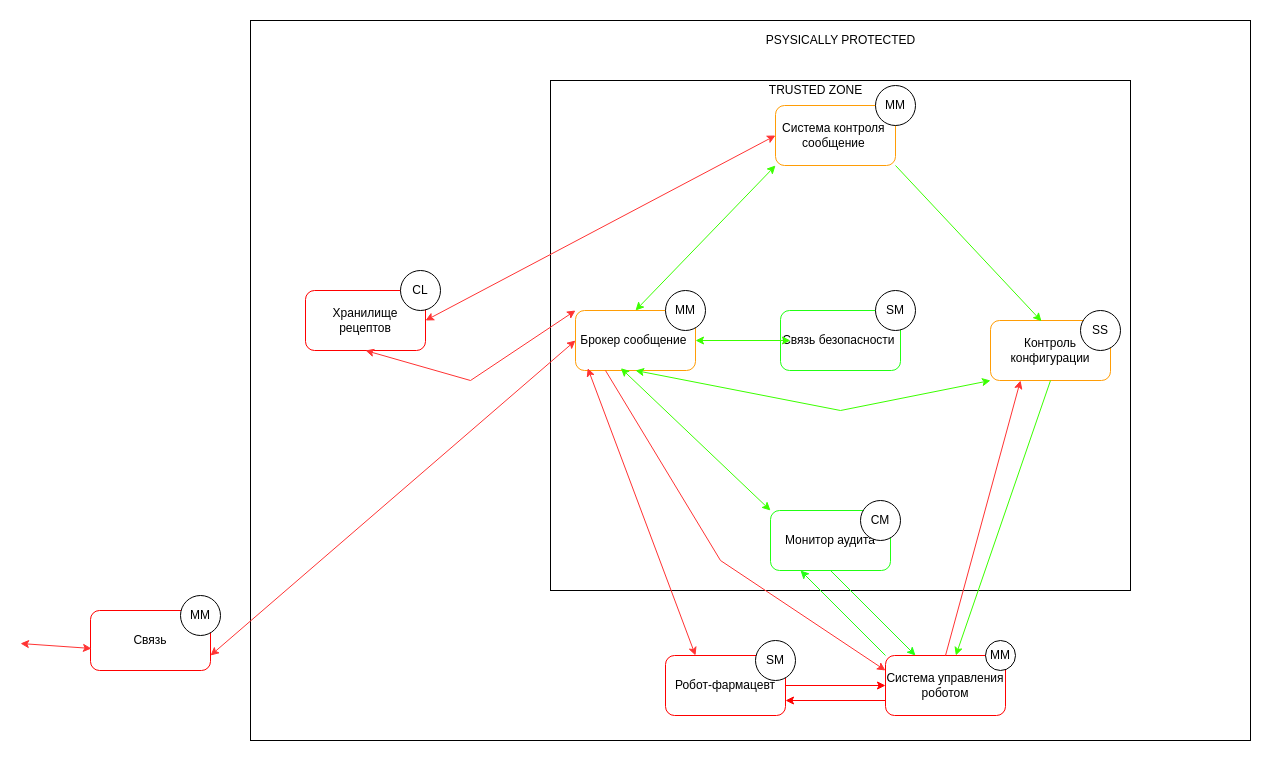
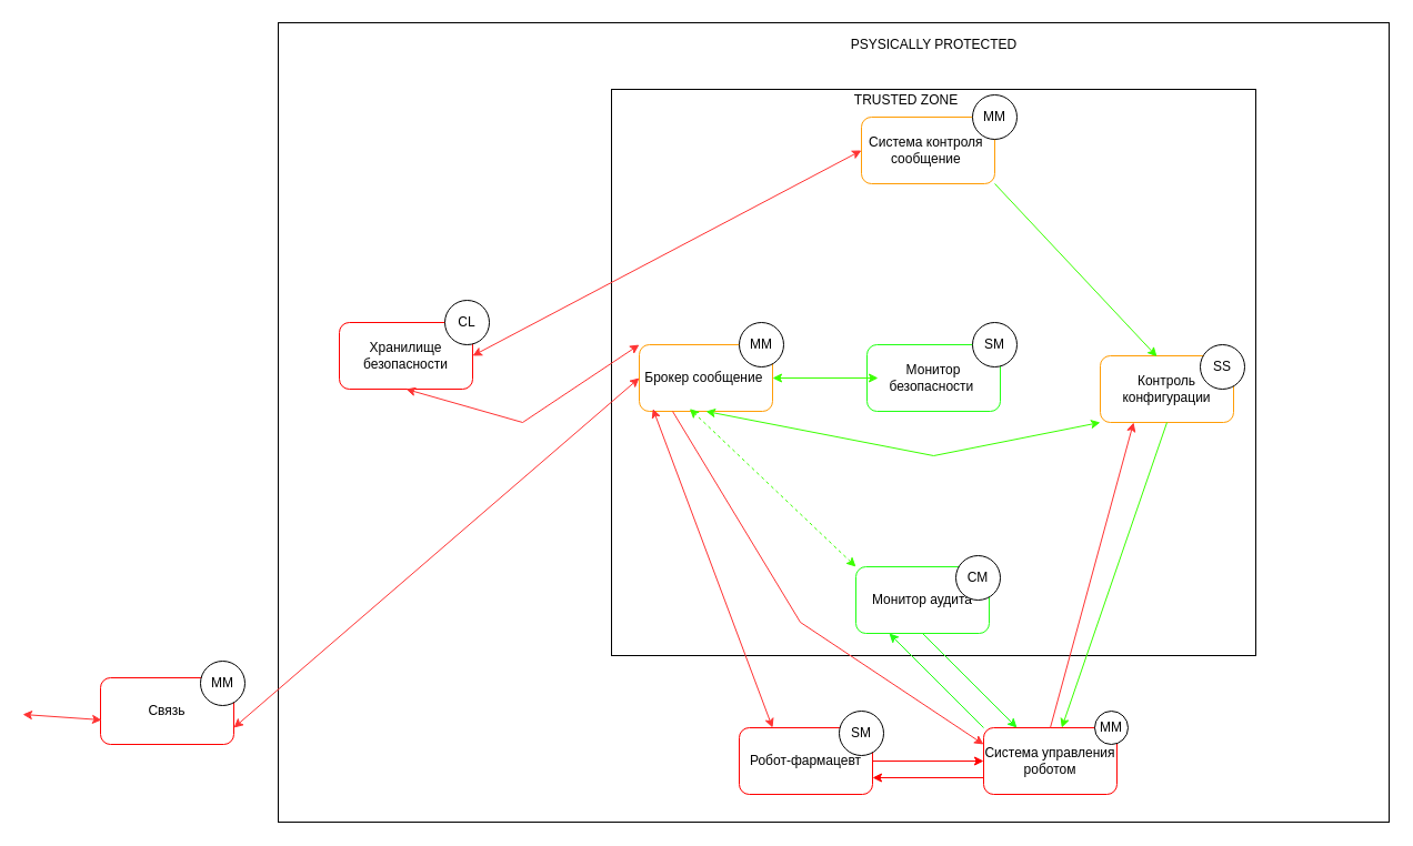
  <mxCell id="0" />
  <mxCell id="1" parent="0" />
  <mxCell id="2" value="" style="rounded=0;whiteSpace=wrap;html=1;" parent="1" vertex="1"><mxGeometry x="250" y="20" width="1000" height="720" as="geometry" /></mxCell>
  <mxCell id="3" value="" style="rounded=0;whiteSpace=wrap;html=1;" parent="1" vertex="1"><mxGeometry x="550" y="80" width="580" height="510" as="geometry" /></mxCell>
  <mxCell id="4" value="Связь" style="rounded=1;whiteSpace=wrap;html=1;strokeColor=#FF0000;" parent="1" vertex="1"><mxGeometry x="90" y="610" width="120" height="60" as="geometry" /></mxCell>
  <mxCell id="5" value="Система контроля&amp;nbsp; сообщение&amp;nbsp;" style="rounded=1;whiteSpace=wrap;html=1;strokeColor=light-dark(#FF9D06,#FFFFFF);" parent="1" vertex="1"><mxGeometry x="775" y="105" width="120" height="60" as="geometry" /></mxCell>
  <mxCell id="6" value="Система управления роботом" style="rounded=1;whiteSpace=wrap;html=1;strokeColor=#FF0000;" parent="1" vertex="1"><mxGeometry x="885" y="655" width="120" height="60" as="geometry" /></mxCell>
  <mxCell id="7" value="Контроль конфигурации" style="rounded=1;whiteSpace=wrap;html=1;strokeColor=light-dark(#FF9D06,#FFFFFF);" parent="1" vertex="1"><mxGeometry x="990" y="320" width="120" height="60" as="geometry" /></mxCell>
  <mxCell id="8" value="Робот-фармацевт" style="rounded=1;whiteSpace=wrap;html=1;strokeColor=light-dark(#FF0000,#66CC00);" parent="1" vertex="1"><mxGeometry x="665" y="655" width="120" height="60" as="geometry" /></mxCell>
  <mxCell id="9" value="MM" style="ellipse;whiteSpace=wrap;html=1;aspect=fixed;" parent="1" vertex="1"><mxGeometry x="180" y="595" width="40" height="40" as="geometry" /></mxCell>
  <mxCell id="10" value="MM" style="ellipse;whiteSpace=wrap;html=1;aspect=fixed;" parent="1" vertex="1"><mxGeometry x="985" y="640" width="30" height="30" as="geometry" /></mxCell>
  <mxCell id="11" value="SS" style="ellipse;whiteSpace=wrap;html=1;aspect=fixed;" parent="1" vertex="1"><mxGeometry x="1080" y="310" width="40" height="40" as="geometry" /></mxCell>
  <mxCell id="12" value="MM" style="ellipse;whiteSpace=wrap;html=1;aspect=fixed;" parent="1" vertex="1"><mxGeometry x="875" y="85" width="40" height="40" as="geometry" /></mxCell>
  <mxCell id="13" value="SM" style="ellipse;whiteSpace=wrap;html=1;aspect=fixed;" parent="1" vertex="1"><mxGeometry x="755" y="640" width="40" height="40" as="geometry" /></mxCell>
  <mxCell id="14" value="Монитор аудита" style="rounded=1;whiteSpace=wrap;html=1;strokeColor=light-dark(#22FF14,#66CC00);" parent="1" vertex="1"><mxGeometry x="770" y="510" width="120" height="60" as="geometry" /></mxCell>
  <mxCell id="15" value="СM" style="ellipse;whiteSpace=wrap;html=1;aspect=fixed;" parent="1" vertex="1"><mxGeometry x="860" y="500" width="40" height="40" as="geometry" /></mxCell>
- <mxCell id="16" value="Хранилище рецептов" style="rounded=1;whiteSpace=wrap;html=1;strokeColor=light-dark(#FF0000,#FFFFFF);" parent="1" vertex="1"><mxGeometry x="305" y="290" width="120" height="60" as="geometry" /></mxCell>
+ <mxCell id="16" value="Хранилище безопасности" style="rounded=1;whiteSpace=wrap;html=1;strokeColor=light-dark(#FF0000,#FFFFFF);" parent="1" vertex="1"><mxGeometry x="305" y="290" width="120" height="60" as="geometry" /></mxCell>
  <mxCell id="17" value="CL" style="ellipse;whiteSpace=wrap;html=1;aspect=fixed;" parent="1" vertex="1"><mxGeometry x="400" y="270" width="40" height="40" as="geometry" /></mxCell>
  <mxCell id="18" value="" style="endArrow=classic;html=1;rounded=0;exitX=1;exitY=0.5;exitDx=0;exitDy=0;entryX=0;entryY=0.5;entryDx=0;entryDy=0;strokeColor=light-dark(#FF0000,#FF0000);" parent="1" source="8" target="6" edge="1"><mxGeometry width="50" height="50" relative="1" as="geometry"><mxPoint x="310" y="210" as="sourcePoint" /><mxPoint x="360" y="160" as="targetPoint" /></mxGeometry></mxCell>
  <mxCell id="19" value="" style="endArrow=classic;html=1;rounded=0;entryX=1;entryY=0.75;entryDx=0;entryDy=0;exitX=0;exitY=0.75;exitDx=0;exitDy=0;strokeColor=light-dark(#FF0000,#FF0000);" parent="1" source="6" target="8" edge="1"><mxGeometry width="50" height="50" relative="1" as="geometry"><mxPoint x="310" y="210" as="sourcePoint" /><mxPoint x="360" y="160" as="targetPoint" /></mxGeometry></mxCell>
  <mxCell id="20" value="" style="endArrow=classic;html=1;rounded=0;exitX=0.5;exitY=1;exitDx=0;exitDy=0;entryX=0.25;entryY=0;entryDx=0;entryDy=0;strokeColor=light-dark(#22FF14,#66CC00);" parent="1" source="14" target="6" edge="1"><mxGeometry width="50" height="50" relative="1" as="geometry"><mxPoint x="480" y="210" as="sourcePoint" /><mxPoint x="530" y="160" as="targetPoint" /></mxGeometry></mxCell>
  <mxCell id="21" value="" style="endArrow=classic;html=1;rounded=0;exitX=0;exitY=0;exitDx=0;exitDy=0;entryX=0.25;entryY=1;entryDx=0;entryDy=0;strokeColor=light-dark(#22FF14,#66CC00);" parent="1" source="6" target="14" edge="1"><mxGeometry width="50" height="50" relative="1" as="geometry"><mxPoint x="500" y="220" as="sourcePoint" /><mxPoint x="550" y="170" as="targetPoint" /></mxGeometry></mxCell>
- <mxCell id="22" value="Связь безопасности&amp;nbsp;" style="rounded=1;whiteSpace=wrap;html=1;strokeColor=light-dark(#22FF14,#66CC00);" parent="1" vertex="1"><mxGeometry x="780" y="310" width="120" height="60" as="geometry" /></mxCell>
+ <mxCell id="22" value="Монитор безопасности&amp;nbsp;" style="rounded=1;whiteSpace=wrap;html=1;strokeColor=light-dark(#22FF14,#66CC00);" parent="1" vertex="1"><mxGeometry x="780" y="310" width="120" height="60" as="geometry" /></mxCell>
  <mxCell id="23" value="Брокер сообщение&amp;nbsp;" style="rounded=1;whiteSpace=wrap;html=1;strokeColor=light-dark(#FF9D06,#FFFFFF);" parent="1" vertex="1"><mxGeometry x="575" y="310" width="120" height="60" as="geometry" /></mxCell>
  <mxCell id="24" value="" style="endArrow=classic;startArrow=classic;html=1;rounded=0;strokeColor=#3BFF00;exitX=1;exitY=0.5;exitDx=0;exitDy=0;" parent="1" source="23" edge="1"><mxGeometry width="50" height="50" relative="1" as="geometry"><mxPoint x="700" y="350" as="sourcePoint" /><mxPoint x="790" y="340" as="targetPoint" /></mxGeometry></mxCell>
  <mxCell id="25" value="" style="endArrow=classic;startArrow=classic;html=1;rounded=0;exitX=0.008;exitY=0.633;exitDx=0;exitDy=0;exitPerimeter=0;strokeColor=#FF3333;" parent="1" source="4" edge="1"><mxGeometry width="50" height="50" relative="1" as="geometry"><mxPoint x="290" y="790" as="sourcePoint" /><mxPoint x="20" y="643" as="targetPoint" /></mxGeometry></mxCell>
  <mxCell id="26" value="" style="endArrow=classic;startArrow=classic;html=1;rounded=0;exitX=1;exitY=0.75;exitDx=0;exitDy=0;entryX=0;entryY=0.5;entryDx=0;entryDy=0;strokeColor=#FF3333;" parent="1" source="4" target="23" edge="1"><mxGeometry width="50" height="50" relative="1" as="geometry"><mxPoint x="490" y="410" as="sourcePoint" /><mxPoint x="540" y="360" as="targetPoint" /></mxGeometry></mxCell>
  <mxCell id="27" value="" style="endArrow=classic;startArrow=classic;html=1;rounded=0;exitX=0.5;exitY=1;exitDx=0;exitDy=0;strokeColor=#FF3333;entryX=0;entryY=0;entryDx=0;entryDy=0;" parent="1" source="16" target="23" edge="1"><mxGeometry width="50" height="50" relative="1" as="geometry"><mxPoint x="490" y="410" as="sourcePoint" /><mxPoint x="590" y="320" as="targetPoint" /><Array as="points"><mxPoint x="470" y="380" /></Array></mxGeometry></mxCell>
  <mxCell id="28" value="" style="endArrow=classic;startArrow=classic;html=1;rounded=0;entryX=1;entryY=0.5;entryDx=0;entryDy=0;exitX=0;exitY=0.5;exitDx=0;exitDy=0;strokeColor=#FF3333;" parent="1" source="5" target="16" edge="1"><mxGeometry width="50" height="50" relative="1" as="geometry"><mxPoint x="625" y="375" as="sourcePoint" /><mxPoint x="380" y="100" as="targetPoint" /></mxGeometry></mxCell>
- <mxCell id="29" value="" style="endArrow=classic;startArrow=classic;html=1;rounded=0;exitX=0.5;exitY=0;exitDx=0;exitDy=0;entryX=0;entryY=1;entryDx=0;entryDy=0;strokeColor=#3BFF00;" parent="1" source="23" target="5" edge="1"><mxGeometry width="50" height="50" relative="1" as="geometry"><mxPoint x="750" y="410" as="sourcePoint" /><mxPoint x="800" y="360" as="targetPoint" /></mxGeometry></mxCell>
  <mxCell id="30" value="" style="endArrow=classic;html=1;rounded=0;exitX=1;exitY=1;exitDx=0;exitDy=0;entryX=0.425;entryY=0.012;entryDx=0;entryDy=0;entryPerimeter=0;strokeColor=#3BFF00;" parent="1" source="5" target="7" edge="1"><mxGeometry width="50" height="50" relative="1" as="geometry"><mxPoint x="950" y="420" as="sourcePoint" /><mxPoint x="1000" y="370" as="targetPoint" /></mxGeometry></mxCell>
  <mxCell id="31" value="" style="endArrow=classic;startArrow=classic;html=1;rounded=0;exitX=0.5;exitY=1;exitDx=0;exitDy=0;entryX=0;entryY=1;entryDx=0;entryDy=0;strokeColor=#3BFF00;" parent="1" source="23" target="7" edge="1"><mxGeometry width="50" height="50" relative="1" as="geometry"><mxPoint x="1020" y="550" as="sourcePoint" /><mxPoint x="1070" y="500" as="targetPoint" /><Array as="points"><mxPoint x="840" y="410" /></Array></mxGeometry></mxCell>
  <mxCell id="32" value="" style="endArrow=classic;html=1;rounded=0;exitX=0.5;exitY=1;exitDx=0;exitDy=0;strokeColor=#3BFF00;" parent="1" source="7" target="6" edge="1"><mxGeometry width="50" height="50" relative="1" as="geometry"><mxPoint x="1020" y="550" as="sourcePoint" /><mxPoint x="1070" y="500" as="targetPoint" /></mxGeometry></mxCell>
  <mxCell id="33" value="" style="endArrow=classic;html=1;rounded=0;exitX=0.5;exitY=0;exitDx=0;exitDy=0;entryX=0.25;entryY=1;entryDx=0;entryDy=0;strokeColor=#FF3333;" parent="1" source="6" target="7" edge="1"><mxGeometry width="50" height="50" relative="1" as="geometry"><mxPoint x="1020" y="550" as="sourcePoint" /><mxPoint x="1070" y="500" as="targetPoint" /></mxGeometry></mxCell>
  <mxCell id="34" value="" style="endArrow=classic;startArrow=classic;html=1;rounded=0;exitX=0.25;exitY=0;exitDx=0;exitDy=0;entryX=0.102;entryY=0.961;entryDx=0;entryDy=0;entryPerimeter=0;strokeColor=#FF3333;" parent="1" source="8" target="23" edge="1"><mxGeometry width="50" height="50" relative="1" as="geometry"><mxPoint x="1020" y="550" as="sourcePoint" /><mxPoint x="1070" y="500" as="targetPoint" /></mxGeometry></mxCell>
- <mxCell id="35" value="" style="endArrow=classic;startArrow=classic;html=1;rounded=0;exitX=0;exitY=0;exitDx=0;exitDy=0;entryX=0.378;entryY=0.961;entryDx=0;entryDy=0;strokeColor=#3BFF00;entryPerimeter=0;" parent="1" source="14" target="23" edge="1"><mxGeometry width="50" height="50" relative="1" as="geometry"><mxPoint x="1020" y="550" as="sourcePoint" /><mxPoint x="1070" y="500" as="targetPoint" /></mxGeometry></mxCell>
+ <mxCell id="35" value="" style="endArrow=classic;startArrow=classic;html=1;rounded=0;exitX=0;exitY=0;exitDx=0;exitDy=0;entryX=0.378;entryY=0.961;entryDx=0;entryDy=0;strokeColor=#3BFF00;entryPerimeter=0;dashed=1;" parent="1" source="14" target="23" edge="1"><mxGeometry width="50" height="50" relative="1" as="geometry"><mxPoint x="1020" y="550" as="sourcePoint" /><mxPoint x="1070" y="500" as="targetPoint" /></mxGeometry></mxCell>
  <mxCell id="36" value="" style="endArrow=none;startArrow=classic;html=1;rounded=0;exitX=0;exitY=0.25;exitDx=0;exitDy=0;entryX=0.25;entryY=1;entryDx=0;entryDy=0;strokeColor=#FF3333;" parent="1" source="6" target="23" edge="1"><mxGeometry width="50" height="50" relative="1" as="geometry"><mxPoint x="1020" y="550" as="sourcePoint" /><mxPoint x="600" y="380" as="targetPoint" /><Array as="points"><mxPoint x="720" y="560" /></Array></mxGeometry></mxCell>
  <mxCell id="37" value="SM" style="ellipse;whiteSpace=wrap;html=1;aspect=fixed;" parent="1" vertex="1"><mxGeometry x="875" y="290" width="40" height="40" as="geometry" /></mxCell>
  <mxCell id="38" value="MM" style="ellipse;whiteSpace=wrap;html=1;aspect=fixed;" parent="1" vertex="1"><mxGeometry x="665" y="290" width="40" height="40" as="geometry" /></mxCell>
  <mxCell id="39" value="PSYSICALLY PROTECTED" style="text;html=1;align=center;verticalAlign=middle;whiteSpace=wrap;rounded=0;" parent="1" vertex="1"><mxGeometry x="752.5" y="25" width="175" height="30" as="geometry" /></mxCell>
  <mxCell id="40" value="TRUSTED ZONE" style="text;html=1;align=center;verticalAlign=middle;whiteSpace=wrap;rounded=0;" parent="1" vertex="1"><mxGeometry x="727.5" y="75" width="175" height="30" as="geometry" /></mxCell>
